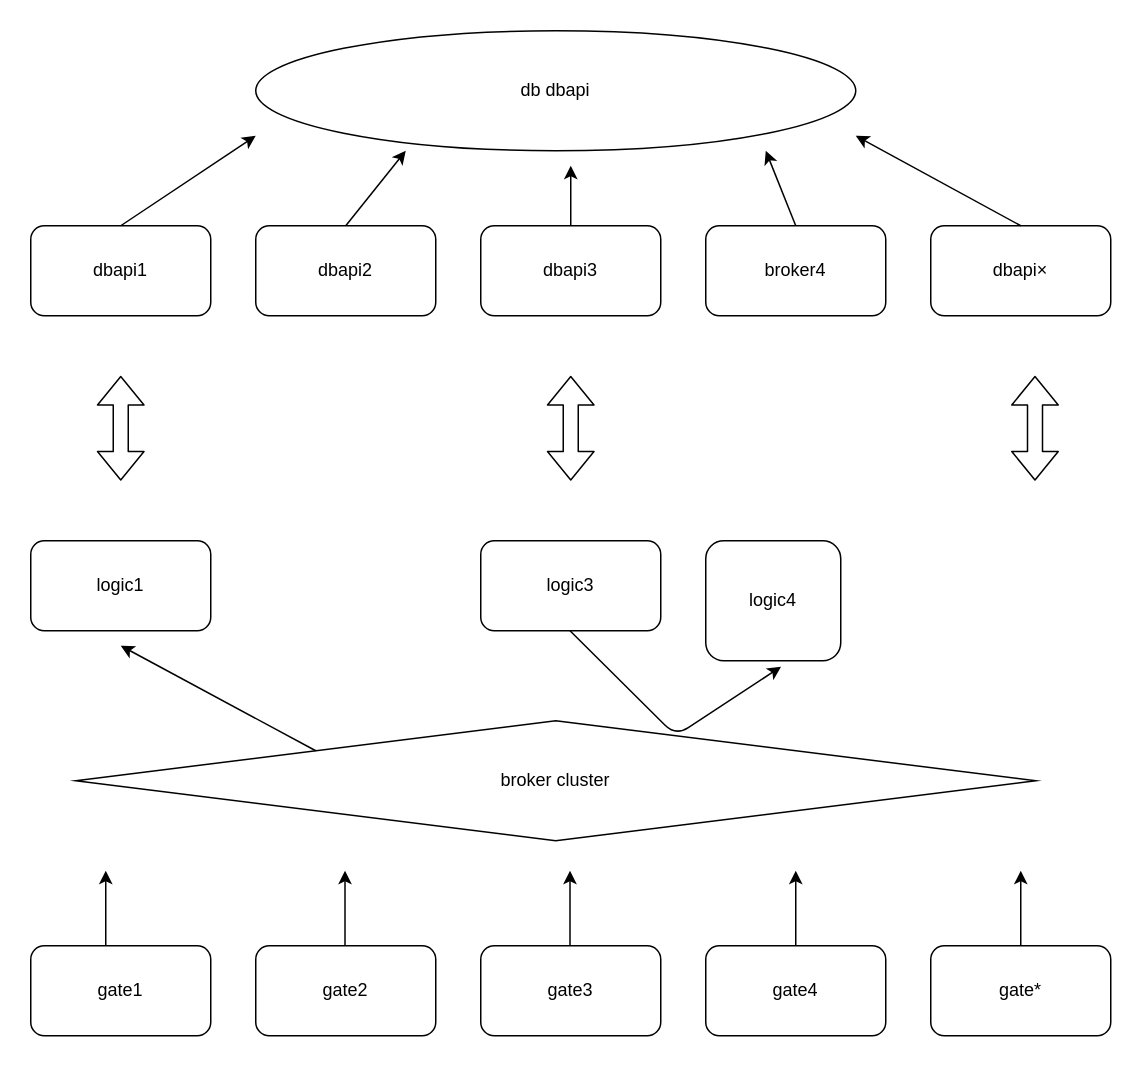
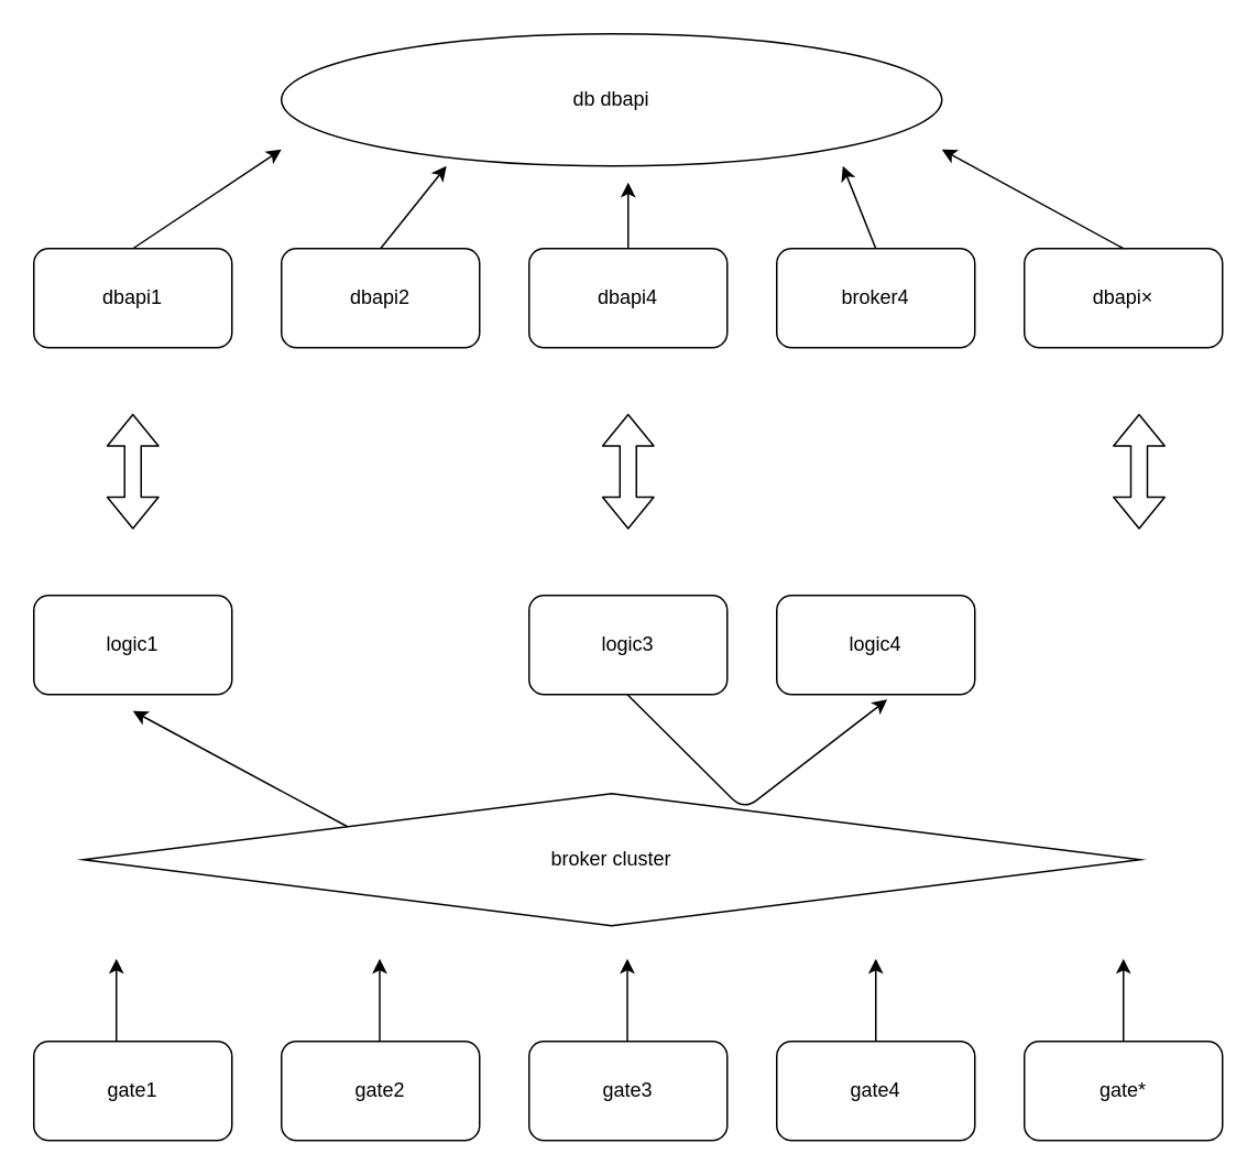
  <mxCell id="0" />
  <mxCell id="1" parent="0" />
  <mxCell id="2" value="dbapi1" style="rounded=1;whiteSpace=wrap;html=1;" vertex="1" parent="1"><mxGeometry x="20" y="150" width="120" height="60" as="geometry" /></mxCell>
  <mxCell id="3" value="&lt;span style=&quot;white-space: normal&quot;&gt;dbapi2&lt;/span&gt;" style="rounded=1;whiteSpace=wrap;html=1;" vertex="1" parent="1"><mxGeometry x="170" y="150" width="120" height="60" as="geometry" /></mxCell>
- <mxCell id="4" value="&lt;span style=&quot;white-space: normal&quot;&gt;dbapi3&lt;/span&gt;" style="rounded=1;whiteSpace=wrap;html=1;" vertex="1" parent="1"><mxGeometry x="320" y="150" width="120" height="60" as="geometry" /></mxCell>
+ <mxCell id="4" value="&lt;span style=&quot;white-space: normal&quot;&gt;dbapi4&lt;/span&gt;" style="rounded=1;whiteSpace=wrap;html=1;" vertex="1" parent="1"><mxGeometry x="320" y="150" width="120" height="60" as="geometry" /></mxCell>
  <mxCell id="5" value="&lt;span style=&quot;white-space: normal&quot;&gt;broker4&lt;/span&gt;" style="rounded=1;whiteSpace=wrap;html=1;" vertex="1" parent="1"><mxGeometry x="470" y="150" width="120" height="60" as="geometry" /></mxCell>
  <mxCell id="6" value="&lt;span style=&quot;white-space: normal&quot;&gt;dbapi×&lt;/span&gt;" style="rounded=1;whiteSpace=wrap;html=1;" vertex="1" parent="1"><mxGeometry x="620" y="150" width="120" height="60" as="geometry" /></mxCell>
  <mxCell id="7" value="db dbapi" style="ellipse;whiteSpace=wrap;html=1;" vertex="1" parent="1"><mxGeometry x="170" y="20" width="400" height="80" as="geometry" /></mxCell>
  <mxCell id="8" value="" style="endArrow=classic;html=1;" edge="1" parent="1"><mxGeometry width="50" height="50" relative="1" as="geometry"><mxPoint x="80" y="150" as="sourcePoint" /><mxPoint x="170" y="90" as="targetPoint" /></mxGeometry></mxCell>
  <mxCell id="9" value="" style="endArrow=classic;html=1;entryX=0.25;entryY=1;entryDx=0;entryDy=0;entryPerimeter=0;" edge="1" parent="1" target="7"><mxGeometry width="50" height="50" relative="1" as="geometry"><mxPoint x="230" y="150" as="sourcePoint" /><mxPoint x="320" y="90" as="targetPoint" /></mxGeometry></mxCell>
  <mxCell id="10" value="" style="endArrow=classic;html=1;" edge="1" parent="1"><mxGeometry width="50" height="50" relative="1" as="geometry"><mxPoint x="380" y="150" as="sourcePoint" /><mxPoint x="380" y="110" as="targetPoint" /></mxGeometry></mxCell>
  <mxCell id="11" value="" style="endArrow=classic;html=1;" edge="1" parent="1"><mxGeometry width="50" height="50" relative="1" as="geometry"><mxPoint x="530" y="150" as="sourcePoint" /><mxPoint x="510" y="100" as="targetPoint" /></mxGeometry></mxCell>
  <mxCell id="12" value="" style="endArrow=classic;html=1;" edge="1" parent="1"><mxGeometry width="50" height="50" relative="1" as="geometry"><mxPoint x="680" y="150" as="sourcePoint" /><mxPoint x="570" y="90" as="targetPoint" /></mxGeometry></mxCell>
  <mxCell id="13" value="logic1" style="rounded=1;whiteSpace=wrap;html=1;" vertex="1" parent="1"><mxGeometry x="20" y="360" width="120" height="60" as="geometry" /></mxCell>
  <mxCell id="14" value="logic3" style="rounded=1;whiteSpace=wrap;html=1;" vertex="1" parent="1"><mxGeometry x="320" y="360" width="120" height="60" as="geometry" /></mxCell>
- <mxCell id="15" value="logic4" style="rounded=1;whiteSpace=wrap;html=1;" vertex="1" parent="1"><mxGeometry x="470" y="360" width="90" height="80" as="geometry" /></mxCell>
+ <mxCell id="15" value="logic4" style="rounded=1;whiteSpace=wrap;html=1;" vertex="1" parent="1"><mxGeometry x="470" y="360" width="120" height="60" as="geometry" /></mxCell>
  <mxCell id="16" value="gate1" style="rounded=1;whiteSpace=wrap;html=1;" vertex="1" parent="1"><mxGeometry x="20" y="630" width="120" height="60" as="geometry" /></mxCell>
  <mxCell id="17" value="gate2" style="rounded=1;whiteSpace=wrap;html=1;" vertex="1" parent="1"><mxGeometry x="170" y="630" width="120" height="60" as="geometry" /></mxCell>
  <mxCell id="18" value="gate3" style="rounded=1;whiteSpace=wrap;html=1;" vertex="1" parent="1"><mxGeometry x="320" y="630" width="120" height="60" as="geometry" /></mxCell>
  <mxCell id="19" value="gate4" style="rounded=1;whiteSpace=wrap;html=1;" vertex="1" parent="1"><mxGeometry x="470" y="630" width="120" height="60" as="geometry" /></mxCell>
  <mxCell id="20" value="gate*" style="rounded=1;whiteSpace=wrap;html=1;" vertex="1" parent="1"><mxGeometry x="620" y="630" width="120" height="60" as="geometry" /></mxCell>
  <mxCell id="21" value="broker cluster" style="rhombus;whiteSpace=wrap;html=1;" vertex="1" parent="1"><mxGeometry x="50" y="480" width="640" height="80" as="geometry" /></mxCell>
  <mxCell id="22" value="" style="endArrow=classic;html=1;" edge="1" parent="1"><mxGeometry width="50" height="50" relative="1" as="geometry"><mxPoint x="70" y="630" as="sourcePoint" /><mxPoint x="70" y="580" as="targetPoint" /></mxGeometry></mxCell>
  <mxCell id="23" value="" style="endArrow=classic;html=1;" edge="1" parent="1"><mxGeometry width="50" height="50" relative="1" as="geometry"><mxPoint x="680" y="630" as="sourcePoint" /><mxPoint x="680" y="580" as="targetPoint" /></mxGeometry></mxCell>
  <mxCell id="24" value="" style="endArrow=classic;html=1;" edge="1" parent="1"><mxGeometry width="50" height="50" relative="1" as="geometry"><mxPoint x="530" y="630" as="sourcePoint" /><mxPoint x="530" y="580" as="targetPoint" /></mxGeometry></mxCell>
  <mxCell id="25" value="" style="endArrow=classic;html=1;" edge="1" parent="1"><mxGeometry width="50" height="50" relative="1" as="geometry"><mxPoint x="379.5" y="630" as="sourcePoint" /><mxPoint x="379.5" y="580" as="targetPoint" /></mxGeometry></mxCell>
  <mxCell id="26" value="" style="endArrow=classic;html=1;" edge="1" parent="1"><mxGeometry width="50" height="50" relative="1" as="geometry"><mxPoint x="229.5" y="630" as="sourcePoint" /><mxPoint x="229.5" y="580" as="targetPoint" /></mxGeometry></mxCell>
  <mxCell id="27" value="" style="endArrow=classic;html=1;" edge="1" parent="1"><mxGeometry width="50" height="50" relative="1" as="geometry"><mxPoint x="210" y="500" as="sourcePoint" /><mxPoint x="80" y="430" as="targetPoint" /></mxGeometry></mxCell>
  <mxCell id="28" value="" style="shape=flexArrow;endArrow=classic;startArrow=classic;html=1;" edge="1" parent="1"><mxGeometry width="50" height="50" relative="1" as="geometry"><mxPoint x="380" y="320" as="sourcePoint" /><mxPoint x="380" y="250" as="targetPoint" /></mxGeometry></mxCell>
  <mxCell id="29" value="" style="shape=flexArrow;endArrow=classic;startArrow=classic;html=1;" edge="1" parent="1"><mxGeometry width="50" height="50" relative="1" as="geometry"><mxPoint x="689.5" y="320" as="sourcePoint" /><mxPoint x="689.5" y="250" as="targetPoint" /></mxGeometry></mxCell>
  <mxCell id="30" value="" style="shape=flexArrow;endArrow=classic;startArrow=classic;html=1;" edge="1" parent="1"><mxGeometry width="50" height="50" relative="1" as="geometry"><mxPoint x="80" y="320" as="sourcePoint" /><mxPoint x="80" y="250" as="targetPoint" /></mxGeometry></mxCell>
  <mxCell id="31" value="" style="endArrow=classic;html=1;entryX=0.558;entryY=1.05;entryDx=0;entryDy=0;entryPerimeter=0;" edge="1" parent="1" target="15"><mxGeometry width="50" height="50" relative="1" as="geometry"><mxPoint x="379.5" y="420" as="sourcePoint" /><mxPoint x="379.5" y="370" as="targetPoint" /><Array as="points"><mxPoint x="450" y="490" /></Array></mxGeometry></mxCell>
